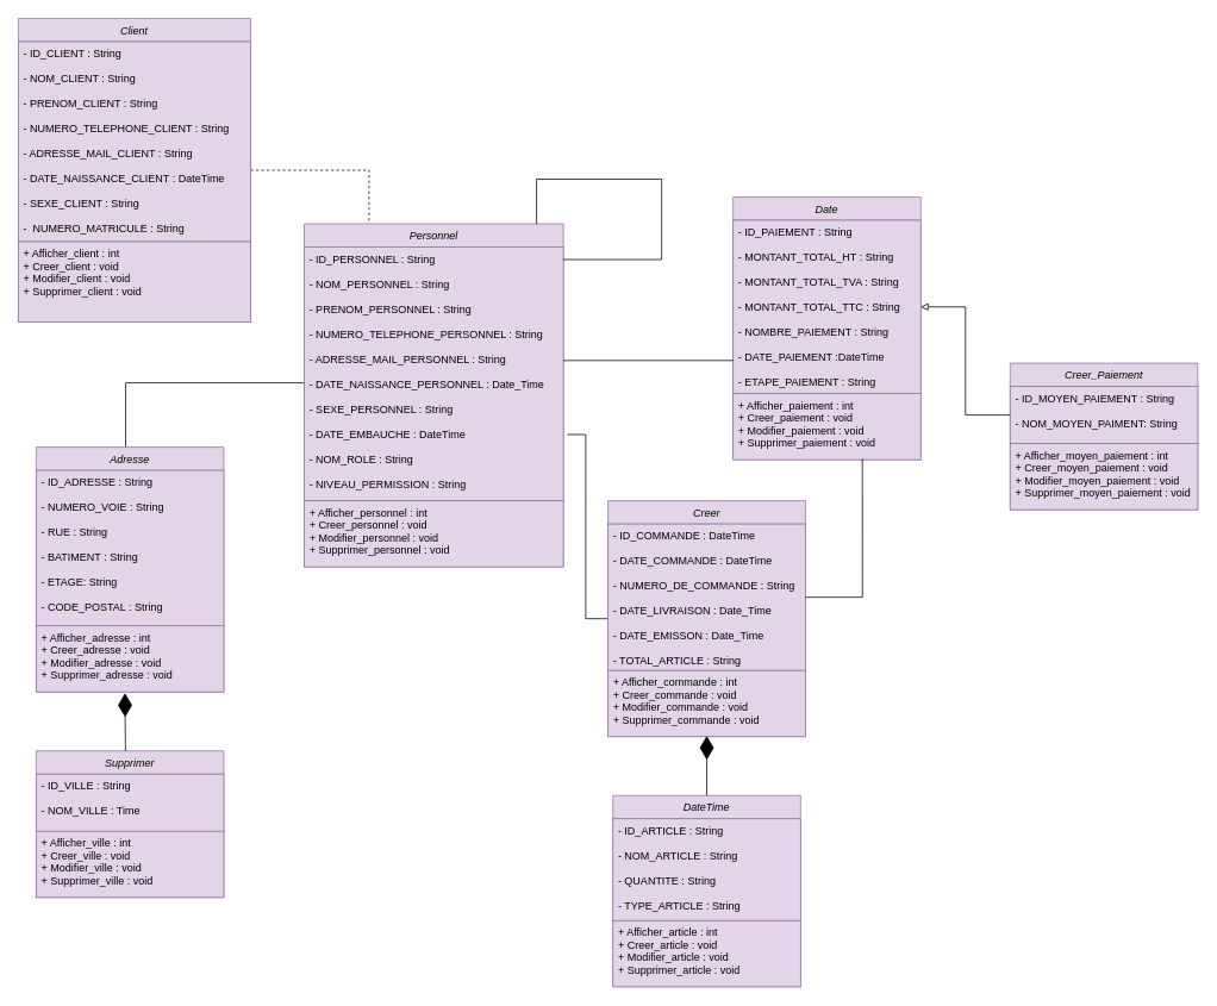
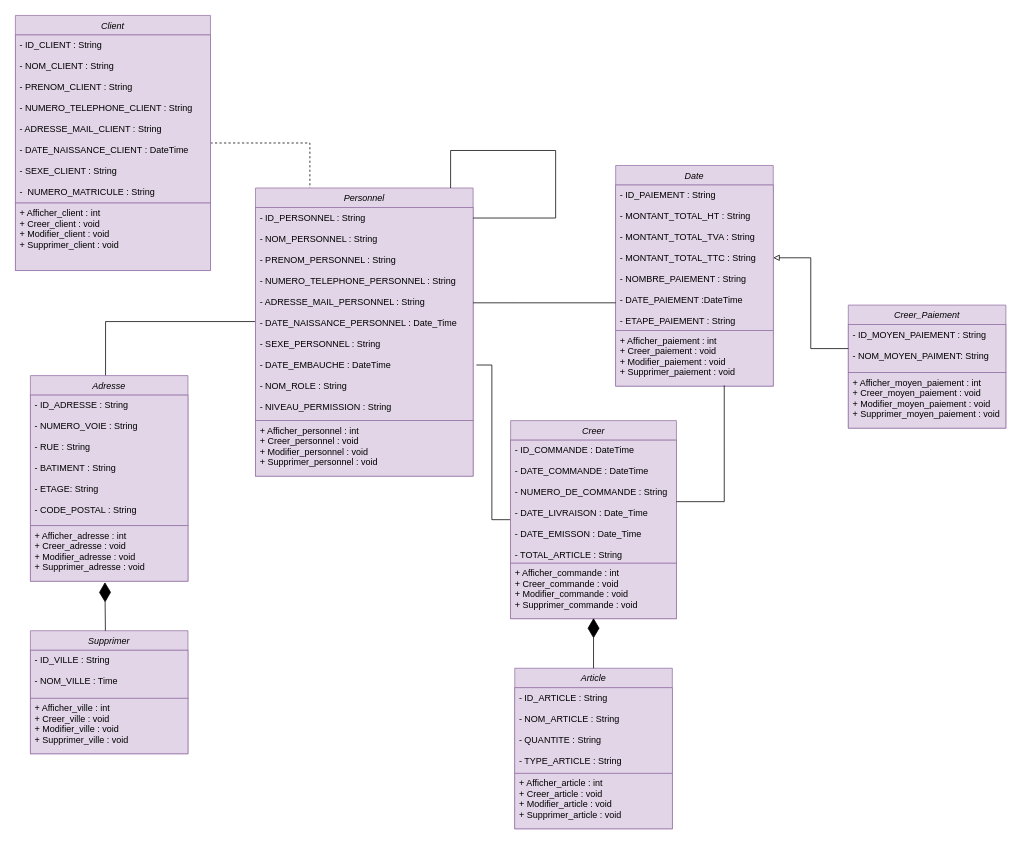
  <mxCell id="0" />
  <mxCell id="1" parent="0" />
  <mxCell id="2" style="edgeStyle=orthogonalEdgeStyle;rounded=0;orthogonalLoop=1;jettySize=auto;html=1;entryX=0.25;entryY=0;entryDx=0;entryDy=0;endArrow=none;endFill=0;dashed=1;" edge="1" parent="1" source="3" target="17"><mxGeometry relative="1" as="geometry" /></mxCell>
  <mxCell id="3" value="Client" style="swimlane;fontStyle=2;align=center;verticalAlign=top;childLayout=stackLayout;horizontal=1;startSize=26;horizontalStack=0;resizeParent=1;resizeLast=0;collapsible=1;marginBottom=0;rounded=0;shadow=0;strokeWidth=1;fillColor=#e1d5e7;strokeColor=#9673a6;" parent="1" vertex="1"><mxGeometry x="20" y="20" width="260" height="340" as="geometry"><mxRectangle x="230" y="140" width="160" height="26" as="alternateBounds" /></mxGeometry></mxCell>
  <mxCell id="4" value="- ID_CLIENT : String&#10;&#10;- NOM_CLIENT : String&#10;&#10;- PRENOM_CLIENT : String&#10;&#10;- NUMERO_TELEPHONE_CLIENT : String&#10;&#10;- ADRESSE_MAIL_CLIENT : String&#10;&#10;- DATE_NAISSANCE_CLIENT : DateTime&#10;&#10;- SEXE_CLIENT : String&#10;&#10;-  NUMERO_MATRICULE : String" style="text;align=left;verticalAlign=top;spacingLeft=4;spacingRight=4;overflow=hidden;rotatable=0;points=[[0,0.5],[1,0.5]];portConstraint=eastwest;rounded=0;shadow=0;html=0;fillColor=#e1d5e7;strokeColor=#9673a6;" parent="3" vertex="1"><mxGeometry y="26" width="260" height="224" as="geometry" /></mxCell>
  <mxCell id="5" value="" style="line;html=1;strokeWidth=1;align=left;verticalAlign=middle;spacingTop=-1;spacingLeft=3;spacingRight=3;rotatable=0;labelPosition=right;points=[];portConstraint=eastwest;" parent="3" vertex="1"><mxGeometry y="250" width="260" as="geometry" /></mxCell>
  <mxCell id="6" value="+ Afficher_client : int&#10;+ Creer_client : void&#10;+ Modifier_client : void&#10;+ Supprimer_client : void&#10;&#10;" style="text;align=left;verticalAlign=top;spacingLeft=4;spacingRight=4;overflow=hidden;rotatable=0;points=[[0,0.5],[1,0.5]];portConstraint=eastwest;fillColor=#e1d5e7;strokeColor=#9673a6;" parent="3" vertex="1"><mxGeometry y="250" width="260" height="90" as="geometry" /></mxCell>
  <mxCell id="7" style="edgeStyle=orthogonalEdgeStyle;rounded=0;orthogonalLoop=1;jettySize=auto;html=1;entryX=1.015;entryY=0.739;entryDx=0;entryDy=0;entryPerimeter=0;endArrow=none;endFill=0;" edge="1" parent="1" source="8" target="18"><mxGeometry relative="1" as="geometry" /></mxCell>
  <mxCell id="8" value="Creer" style="swimlane;fontStyle=2;align=center;verticalAlign=top;childLayout=stackLayout;horizontal=1;startSize=26;horizontalStack=0;resizeParent=1;resizeLast=0;collapsible=1;marginBottom=0;rounded=0;shadow=0;strokeWidth=1;fillColor=#e1d5e7;strokeColor=#9673a6;" vertex="1" parent="1"><mxGeometry x="680" y="560" width="221" height="264" as="geometry"><mxRectangle x="230" y="140" width="160" height="26" as="alternateBounds" /></mxGeometry></mxCell>
  <mxCell id="9" value="- ID_COMMANDE : DateTime&#10;&#10;- DATE_COMMANDE : DateTime&#10;&#10;- NUMERO_DE_COMMANDE : String&#10;&#10;- DATE_LIVRAISON : Date_Time&#10;&#10;- DATE_EMISSON : Date_Time&#10;&#10;- TOTAL_ARTICLE : String&#10;" style="text;align=left;verticalAlign=top;spacingLeft=4;spacingRight=4;overflow=hidden;rotatable=0;points=[[0,0.5],[1,0.5]];portConstraint=eastwest;rounded=0;shadow=0;html=0;fillColor=#e1d5e7;strokeColor=#9673a6;" vertex="1" parent="8"><mxGeometry y="26" width="221" height="164" as="geometry" /></mxCell>
  <mxCell id="10" value="" style="line;html=1;strokeWidth=1;align=left;verticalAlign=middle;spacingTop=-1;spacingLeft=3;spacingRight=3;rotatable=0;labelPosition=right;points=[];portConstraint=eastwest;" vertex="1" parent="8"><mxGeometry y="190" width="221" as="geometry" /></mxCell>
  <mxCell id="11" value="+ Afficher_commande : int&#10;+ Creer_commande : void&#10;+ Modifier_commande : void&#10;+ Supprimer_commande : void&#10;&#10;" style="text;align=left;verticalAlign=top;spacingLeft=4;spacingRight=4;overflow=hidden;rotatable=0;points=[[0,0.5],[1,0.5]];portConstraint=eastwest;fillColor=#e1d5e7;strokeColor=#9673a6;" vertex="1" parent="8"><mxGeometry y="190" width="221" height="74" as="geometry" /></mxCell>
  <mxCell id="12" style="edgeStyle=orthogonalEdgeStyle;rounded=0;orthogonalLoop=1;jettySize=auto;html=1;endArrow=none;endFill=0;exitX=0.477;exitY=0.002;exitDx=0;exitDy=0;exitPerimeter=0;" edge="1" parent="1" source="13" target="18"><mxGeometry relative="1" as="geometry"><Array as="points"><mxPoint x="140" y="428" /></Array></mxGeometry></mxCell>
  <mxCell id="13" value="Adresse" style="swimlane;fontStyle=2;align=center;verticalAlign=top;childLayout=stackLayout;horizontal=1;startSize=26;horizontalStack=0;resizeParent=1;resizeLast=0;collapsible=1;marginBottom=0;rounded=0;shadow=0;strokeWidth=1;fillColor=#e1d5e7;strokeColor=#9673a6;" vertex="1" parent="1"><mxGeometry x="40" y="500" width="210" height="274" as="geometry"><mxRectangle x="230" y="140" width="160" height="26" as="alternateBounds" /></mxGeometry></mxCell>
  <mxCell id="14" value="- ID_ADRESSE : String&#10;&#10;- NUMERO_VOIE : String&#10;&#10;- RUE : String&#10;&#10;- BATIMENT : String&#10;&#10;- ETAGE: String&#10;&#10;- CODE_POSTAL : String&#10;" style="text;align=left;verticalAlign=top;spacingLeft=4;spacingRight=4;overflow=hidden;rotatable=0;points=[[0,0.5],[1,0.5]];portConstraint=eastwest;rounded=0;shadow=0;html=0;fillColor=#e1d5e7;strokeColor=#9673a6;" vertex="1" parent="13"><mxGeometry y="26" width="210" height="174" as="geometry" /></mxCell>
  <mxCell id="15" value="" style="line;html=1;strokeWidth=1;align=left;verticalAlign=middle;spacingTop=-1;spacingLeft=3;spacingRight=3;rotatable=0;labelPosition=right;points=[];portConstraint=eastwest;" vertex="1" parent="13"><mxGeometry y="200" width="210" as="geometry" /></mxCell>
  <mxCell id="16" value="+ Afficher_adresse : int&#10;+ Creer_adresse : void&#10;+ Modifier_adresse : void&#10;+ Supprimer_adresse : void&#10;&#10;" style="text;align=left;verticalAlign=top;spacingLeft=4;spacingRight=4;overflow=hidden;rotatable=0;points=[[0,0.5],[1,0.5]];portConstraint=eastwest;fillColor=#e1d5e7;strokeColor=#9673a6;" vertex="1" parent="13"><mxGeometry y="200" width="210" height="74" as="geometry" /></mxCell>
  <mxCell id="17" value="Personnel" style="swimlane;fontStyle=2;align=center;verticalAlign=top;childLayout=stackLayout;horizontal=1;startSize=26;horizontalStack=0;resizeParent=1;resizeLast=0;collapsible=1;marginBottom=0;rounded=0;shadow=0;strokeWidth=1;fillColor=#e1d5e7;strokeColor=#9673a6;" vertex="1" parent="1"><mxGeometry x="340" y="250" width="290" height="384" as="geometry"><mxRectangle x="230" y="140" width="160" height="26" as="alternateBounds" /></mxGeometry></mxCell>
  <mxCell id="18" value="- ID_PERSONNEL : String&#10;&#10;- NOM_PERSONNEL : String&#10;&#10;- PRENOM_PERSONNEL : String&#10;&#10;- NUMERO_TELEPHONE_PERSONNEL : String&#10;&#10;- ADRESSE_MAIL_PERSONNEL : String&#10;&#10;- DATE_NAISSANCE_PERSONNEL : Date_Time&#10;&#10;- SEXE_PERSONNEL : String&#10;&#10;- DATE_EMBAUCHE : DateTime&#10;&#10;- NOM_ROLE : String&#10;&#10;- NIVEAU_PERMISSION : String&#10;&#10; " style="text;align=left;verticalAlign=top;spacingLeft=4;spacingRight=4;overflow=hidden;rotatable=0;points=[[0,0.5],[1,0.5]];portConstraint=eastwest;rounded=0;shadow=0;html=0;fillColor=#e1d5e7;strokeColor=#9673a6;" vertex="1" parent="17"><mxGeometry y="26" width="290" height="284" as="geometry" /></mxCell>
  <mxCell id="19" value="" style="line;html=1;strokeWidth=1;align=left;verticalAlign=middle;spacingTop=-1;spacingLeft=3;spacingRight=3;rotatable=0;labelPosition=right;points=[];portConstraint=eastwest;" vertex="1" parent="17"><mxGeometry y="310" width="290" as="geometry" /></mxCell>
  <mxCell id="20" value="+ Afficher_personnel : int&#10;+ Creer_personnel : void&#10;+ Modifier_personnel : void&#10;+ Supprimer_personnel : void&#10;&#10;" style="text;align=left;verticalAlign=top;spacingLeft=4;spacingRight=4;overflow=hidden;rotatable=0;points=[[0,0.5],[1,0.5]];portConstraint=eastwest;fillColor=#e1d5e7;strokeColor=#9673a6;" vertex="1" parent="17"><mxGeometry y="310" width="290" height="74" as="geometry" /></mxCell>
  <mxCell id="21" value="Supprimer" style="swimlane;fontStyle=2;align=center;verticalAlign=top;childLayout=stackLayout;horizontal=1;startSize=26;horizontalStack=0;resizeParent=1;resizeLast=0;collapsible=1;marginBottom=0;rounded=0;shadow=0;strokeWidth=1;fillColor=#e1d5e7;strokeColor=#9673a6;" vertex="1" parent="1"><mxGeometry x="40" y="840" width="210" height="164" as="geometry"><mxRectangle x="230" y="140" width="160" height="26" as="alternateBounds" /></mxGeometry></mxCell>
  <mxCell id="22" value="- ID_VILLE : String&#10;&#10;- NOM_VILLE : Time&#10;" style="text;align=left;verticalAlign=top;spacingLeft=4;spacingRight=4;overflow=hidden;rotatable=0;points=[[0,0.5],[1,0.5]];portConstraint=eastwest;rounded=0;shadow=0;html=0;fillColor=#e1d5e7;strokeColor=#9673a6;" vertex="1" parent="21"><mxGeometry y="26" width="210" height="64" as="geometry" /></mxCell>
  <mxCell id="23" value="" style="line;html=1;strokeWidth=1;align=left;verticalAlign=middle;spacingTop=-1;spacingLeft=3;spacingRight=3;rotatable=0;labelPosition=right;points=[];portConstraint=eastwest;" vertex="1" parent="21"><mxGeometry y="90" width="210" as="geometry" /></mxCell>
  <mxCell id="24" value="+ Afficher_ville : int&#10;+ Creer_ville : void&#10;+ Modifier_ville : void&#10;+ Supprimer_ville : void&#10;&#10;" style="text;align=left;verticalAlign=top;spacingLeft=4;spacingRight=4;overflow=hidden;rotatable=0;points=[[0,0.5],[1,0.5]];portConstraint=eastwest;fillColor=#e1d5e7;strokeColor=#9673a6;" vertex="1" parent="21"><mxGeometry y="90" width="210" height="74" as="geometry" /></mxCell>
- <mxCell id="25" value="DateTime" style="swimlane;fontStyle=2;align=center;verticalAlign=top;childLayout=stackLayout;horizontal=1;startSize=26;horizontalStack=0;resizeParent=1;resizeLast=0;collapsible=1;marginBottom=0;rounded=0;shadow=0;strokeWidth=1;fillColor=#e1d5e7;strokeColor=#9673a6;" vertex="1" parent="1"><mxGeometry x="685.5" y="890" width="210" height="214" as="geometry"><mxRectangle x="230" y="140" width="160" height="26" as="alternateBounds" /></mxGeometry></mxCell>
+ <mxCell id="25" value="Article" style="swimlane;fontStyle=2;align=center;verticalAlign=top;childLayout=stackLayout;horizontal=1;startSize=26;horizontalStack=0;resizeParent=1;resizeLast=0;collapsible=1;marginBottom=0;rounded=0;shadow=0;strokeWidth=1;fillColor=#e1d5e7;strokeColor=#9673a6;" vertex="1" parent="1"><mxGeometry x="685.5" y="890" width="210" height="214" as="geometry"><mxRectangle x="230" y="140" width="160" height="26" as="alternateBounds" /></mxGeometry></mxCell>
  <mxCell id="26" value="- ID_ARTICLE : String&#10;&#10;- NOM_ARTICLE : String&#10;&#10;- QUANTITE : String&#10;&#10;- TYPE_ARTICLE : String&#10;" style="text;align=left;verticalAlign=top;spacingLeft=4;spacingRight=4;overflow=hidden;rotatable=0;points=[[0,0.5],[1,0.5]];portConstraint=eastwest;rounded=0;shadow=0;html=0;fillColor=#e1d5e7;strokeColor=#9673a6;" vertex="1" parent="25"><mxGeometry y="26" width="210" height="114" as="geometry" /></mxCell>
  <mxCell id="27" value="" style="line;html=1;strokeWidth=1;align=left;verticalAlign=middle;spacingTop=-1;spacingLeft=3;spacingRight=3;rotatable=0;labelPosition=right;points=[];portConstraint=eastwest;" vertex="1" parent="25"><mxGeometry y="140" width="210" as="geometry" /></mxCell>
  <mxCell id="28" value="+ Afficher_article : int&#10;+ Creer_article : void&#10;+ Modifier_article : void&#10;+ Supprimer_article : void&#10;&#10;" style="text;align=left;verticalAlign=top;spacingLeft=4;spacingRight=4;overflow=hidden;rotatable=0;points=[[0,0.5],[1,0.5]];portConstraint=eastwest;fillColor=#e1d5e7;strokeColor=#9673a6;" vertex="1" parent="25"><mxGeometry y="140" width="210" height="74" as="geometry" /></mxCell>
  <mxCell id="29" value="Date" style="swimlane;fontStyle=2;align=center;verticalAlign=top;childLayout=stackLayout;horizontal=1;startSize=26;horizontalStack=0;resizeParent=1;resizeLast=0;collapsible=1;marginBottom=0;rounded=0;shadow=0;strokeWidth=1;fillColor=#e1d5e7;strokeColor=#9673a6;" vertex="1" parent="1"><mxGeometry x="820" y="220" width="210" height="294" as="geometry"><mxRectangle x="230" y="140" width="160" height="26" as="alternateBounds" /></mxGeometry></mxCell>
  <mxCell id="30" value="- ID_PAIEMENT : String&#10;&#10;- MONTANT_TOTAL_HT : String&#10;&#10;- MONTANT_TOTAL_TVA : String&#10;&#10;- MONTANT_TOTAL_TTC : String&#10;&#10;- NOMBRE_PAIEMENT : String&#10;&#10;- DATE_PAIEMENT :DateTime&#10;&#10;- ETAPE_PAIEMENT : String&#10;" style="text;align=left;verticalAlign=top;spacingLeft=4;spacingRight=4;overflow=hidden;rotatable=0;points=[[0,0.5],[1,0.5]];portConstraint=eastwest;rounded=0;shadow=0;html=0;fillColor=#e1d5e7;strokeColor=#9673a6;" vertex="1" parent="29"><mxGeometry y="26" width="210" height="194" as="geometry" /></mxCell>
  <mxCell id="31" value="" style="line;html=1;strokeWidth=1;align=left;verticalAlign=middle;spacingTop=-1;spacingLeft=3;spacingRight=3;rotatable=0;labelPosition=right;points=[];portConstraint=eastwest;" vertex="1" parent="29"><mxGeometry y="220" width="210" as="geometry" /></mxCell>
  <mxCell id="32" value="+ Afficher_paiement : int&#10;+ Creer_paiement : void&#10;+ Modifier_paiement : void&#10;+ Supprimer_paiement : void&#10;&#10;" style="text;align=left;verticalAlign=top;spacingLeft=4;spacingRight=4;overflow=hidden;rotatable=0;points=[[0,0.5],[1,0.5]];portConstraint=eastwest;fillColor=#e1d5e7;strokeColor=#9673a6;" vertex="1" parent="29"><mxGeometry y="220" width="210" height="74" as="geometry" /></mxCell>
  <mxCell id="33" value="Creer_Paiement" style="swimlane;fontStyle=2;align=center;verticalAlign=top;childLayout=stackLayout;horizontal=1;startSize=26;horizontalStack=0;resizeParent=1;resizeLast=0;collapsible=1;marginBottom=0;rounded=0;shadow=0;strokeWidth=1;fillColor=#e1d5e7;strokeColor=#9673a6;" vertex="1" parent="1"><mxGeometry x="1130" y="406" width="210" height="164" as="geometry"><mxRectangle x="-90" y="-584" width="160" height="26" as="alternateBounds" /></mxGeometry></mxCell>
  <mxCell id="34" value="- ID_MOYEN_PAIEMENT : String&#10;&#10;- NOM_MOYEN_PAIMENT: String&#10;&#10; &#10;" style="text;align=left;verticalAlign=top;spacingLeft=4;spacingRight=4;overflow=hidden;rotatable=0;points=[[0,0.5],[1,0.5]];portConstraint=eastwest;rounded=0;shadow=0;html=0;fillColor=#e1d5e7;strokeColor=#9673a6;" vertex="1" parent="33"><mxGeometry y="26" width="210" height="64" as="geometry" /></mxCell>
  <mxCell id="35" value="" style="line;html=1;strokeWidth=1;align=left;verticalAlign=middle;spacingTop=-1;spacingLeft=3;spacingRight=3;rotatable=0;labelPosition=right;points=[];portConstraint=eastwest;" vertex="1" parent="33"><mxGeometry y="90" width="210" as="geometry" /></mxCell>
  <mxCell id="36" value="+ Afficher_moyen_paiement : int&#10;+ Creer_moyen_paiement : void&#10;+ Modifier_moyen_paiement : void&#10;+ Supprimer_moyen_paiement : void&#10;&#10;" style="text;align=left;verticalAlign=top;spacingLeft=4;spacingRight=4;overflow=hidden;rotatable=0;points=[[0,0.5],[1,0.5]];portConstraint=eastwest;fillColor=#e1d5e7;strokeColor=#9673a6;" vertex="1" parent="33"><mxGeometry y="90" width="210" height="74" as="geometry" /></mxCell>
  <mxCell id="37" value="" style="endArrow=none;html=1;" edge="1" parent="1"><mxGeometry width="50" height="50" relative="1" as="geometry"><mxPoint x="630" y="290" as="sourcePoint" /><mxPoint x="740" y="290" as="targetPoint" /></mxGeometry></mxCell>
  <mxCell id="38" value="" style="endArrow=none;html=1;" edge="1" parent="1"><mxGeometry width="50" height="50" relative="1" as="geometry"><mxPoint x="740" y="290" as="sourcePoint" /><mxPoint x="740" y="200" as="targetPoint" /></mxGeometry></mxCell>
  <mxCell id="39" value="" style="endArrow=none;html=1;" edge="1" parent="1"><mxGeometry width="50" height="50" relative="1" as="geometry"><mxPoint x="600" y="250" as="sourcePoint" /><mxPoint x="600" y="200" as="targetPoint" /></mxGeometry></mxCell>
  <mxCell id="40" value="" style="endArrow=none;html=1;" edge="1" parent="1"><mxGeometry width="50" height="50" relative="1" as="geometry"><mxPoint x="600" y="200" as="sourcePoint" /><mxPoint x="740" y="200" as="targetPoint" /></mxGeometry></mxCell>
  <mxCell id="41" value="" style="endArrow=diamondThin;endFill=1;endSize=24;html=1;exitX=0.476;exitY=0;exitDx=0;exitDy=0;exitPerimeter=0;entryX=0.473;entryY=1.018;entryDx=0;entryDy=0;entryPerimeter=0;" edge="1" parent="1" source="21" target="16"><mxGeometry width="160" relative="1" as="geometry"><mxPoint x="90" y="840" as="sourcePoint" /><mxPoint x="140" y="780" as="targetPoint" /></mxGeometry></mxCell>
  <mxCell id="42" value="" style="endArrow=diamondThin;endFill=1;endSize=24;html=1;exitX=0.5;exitY=0;exitDx=0;exitDy=0;entryX=0.5;entryY=0.989;entryDx=0;entryDy=0;entryPerimeter=0;" edge="1" parent="1" source="25" target="11"><mxGeometry width="160" relative="1" as="geometry"><mxPoint x="427.5" y="1000" as="sourcePoint" /><mxPoint x="427.54" y="890" as="targetPoint" /></mxGeometry></mxCell>
  <mxCell id="43" style="edgeStyle=orthogonalEdgeStyle;rounded=0;orthogonalLoop=1;jettySize=auto;html=1;endArrow=none;endFill=0;" edge="1" parent="1" source="18" target="30"><mxGeometry relative="1" as="geometry"><Array as="points"><mxPoint x="690" y="403" /><mxPoint x="690" y="403" /></Array></mxGeometry></mxCell>
  <mxCell id="44" style="edgeStyle=orthogonalEdgeStyle;rounded=0;orthogonalLoop=1;jettySize=auto;html=1;entryX=1;entryY=0.5;entryDx=0;entryDy=0;endArrow=block;endFill=0;" edge="1" parent="1" source="34" target="30"><mxGeometry relative="1" as="geometry" /></mxCell>
  <mxCell id="45" style="edgeStyle=orthogonalEdgeStyle;rounded=0;orthogonalLoop=1;jettySize=auto;html=1;entryX=0.689;entryY=0.989;entryDx=0;entryDy=0;entryPerimeter=0;endArrow=none;endFill=0;" edge="1" parent="1" source="9" target="32"><mxGeometry relative="1" as="geometry"><Array as="points"><mxPoint x="965" y="668" /></Array></mxGeometry></mxCell>
